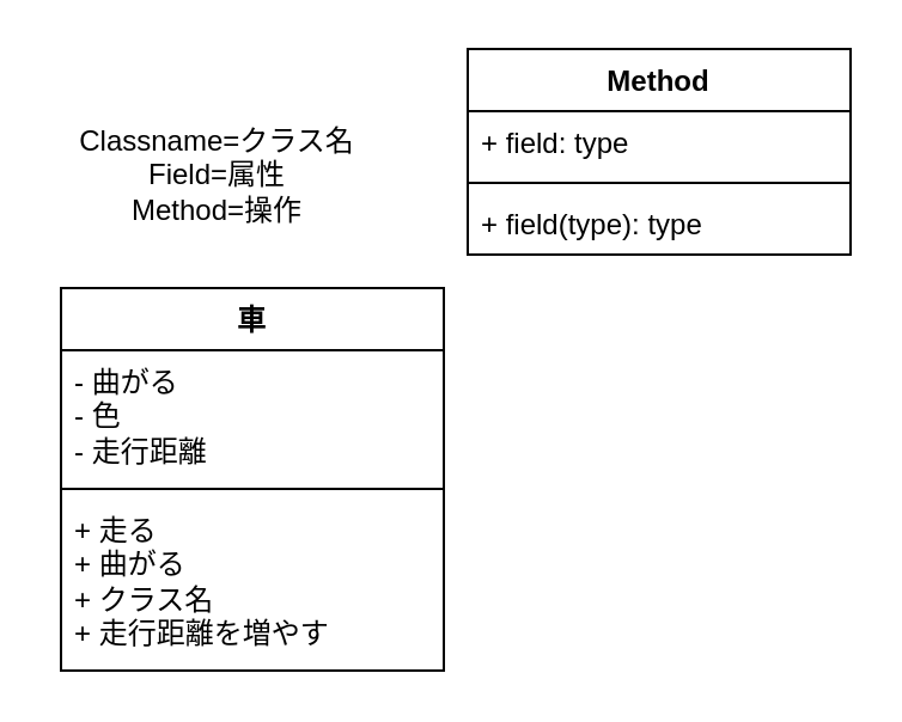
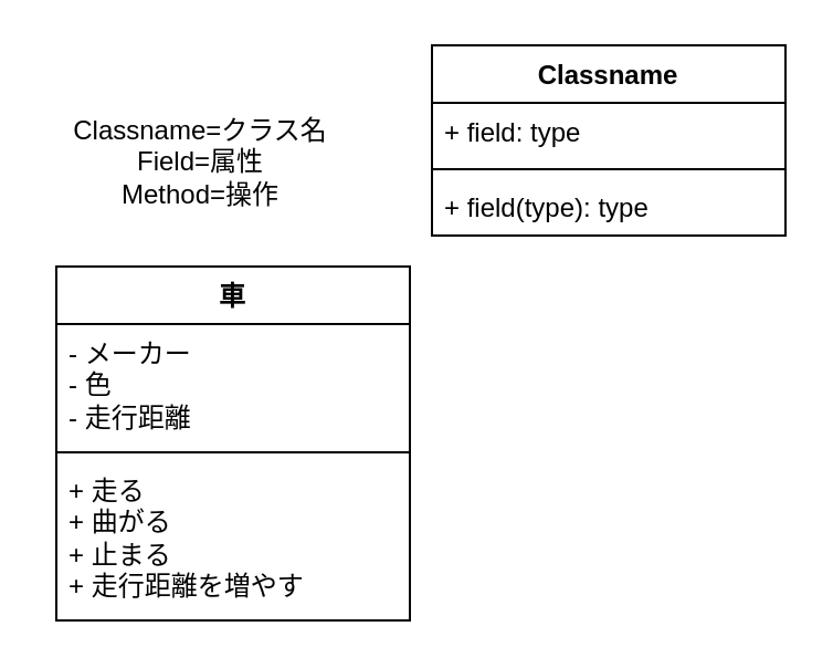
  <mxCell id="0" />
  <mxCell id="1" parent="0" />
  <mxCell id="2" value="車" style="swimlane;fontStyle=1;align=center;verticalAlign=top;childLayout=stackLayout;horizontal=1;startSize=26;horizontalStack=0;resizeParent=1;resizeParentMax=0;resizeLast=0;collapsible=1;marginBottom=0;whiteSpace=wrap;html=1;" vertex="1" parent="1"><mxGeometry x="25" y="120" width="160" height="160" as="geometry" /></mxCell>
- <mxCell id="3" value="- 曲がる&lt;div&gt;- 色&lt;/div&gt;&lt;div&gt;- 走行距離&lt;/div&gt;" style="text;strokeColor=none;fillColor=none;align=left;verticalAlign=top;spacingLeft=4;spacingRight=4;overflow=hidden;rotatable=0;points=[[0,0.5],[1,0.5]];portConstraint=eastwest;whiteSpace=wrap;html=1;" vertex="1" parent="2"><mxGeometry y="26" width="160" height="54" as="geometry" /></mxCell>
+ <mxCell id="3" value="- メーカー&lt;div&gt;- 色&lt;/div&gt;&lt;div&gt;- 走行距離&lt;/div&gt;" style="text;strokeColor=none;fillColor=none;align=left;verticalAlign=top;spacingLeft=4;spacingRight=4;overflow=hidden;rotatable=0;points=[[0,0.5],[1,0.5]];portConstraint=eastwest;whiteSpace=wrap;html=1;" vertex="1" parent="2"><mxGeometry y="26" width="160" height="54" as="geometry" /></mxCell>
  <mxCell id="4" value="" style="line;strokeWidth=1;fillColor=none;align=left;verticalAlign=middle;spacingTop=-1;spacingLeft=3;spacingRight=3;rotatable=0;labelPosition=right;points=[];portConstraint=eastwest;strokeColor=inherit;" vertex="1" parent="2"><mxGeometry y="80" width="160" height="8" as="geometry" /></mxCell>
- <mxCell id="5" value="+ 走る&lt;div&gt;+ 曲がる&lt;/div&gt;&lt;div&gt;+ クラス名&lt;/div&gt;&lt;div&gt;+ 走行距離を増やす&lt;/div&gt;" style="text;strokeColor=none;fillColor=none;align=left;verticalAlign=top;spacingLeft=4;spacingRight=4;overflow=hidden;rotatable=0;points=[[0,0.5],[1,0.5]];portConstraint=eastwest;whiteSpace=wrap;html=1;" vertex="1" parent="2"><mxGeometry y="88" width="160" height="72" as="geometry" /></mxCell>
+ <mxCell id="5" value="+ 走る&lt;div&gt;+ 曲がる&lt;/div&gt;&lt;div&gt;+ 止まる&lt;/div&gt;&lt;div&gt;+ 走行距離を増やす&lt;/div&gt;" style="text;strokeColor=none;fillColor=none;align=left;verticalAlign=top;spacingLeft=4;spacingRight=4;overflow=hidden;rotatable=0;points=[[0,0.5],[1,0.5]];portConstraint=eastwest;whiteSpace=wrap;html=1;" vertex="1" parent="2"><mxGeometry y="88" width="160" height="72" as="geometry" /></mxCell>
  <mxCell id="6" value="Classname=クラス名&lt;div&gt;Field=属性&lt;/div&gt;&lt;div&gt;Method=操作&lt;/div&gt;" style="text;html=1;align=center;verticalAlign=middle;resizable=0;points=[];autosize=1;strokeColor=none;fillColor=none;" vertex="1" parent="1"><mxGeometry x="20" y="43" width="140" height="60" as="geometry" /></mxCell>
- <mxCell id="7" value="Method" style="swimlane;fontStyle=1;align=center;verticalAlign=top;childLayout=stackLayout;horizontal=1;startSize=26;horizontalStack=0;resizeParent=1;resizeParentMax=0;resizeLast=0;collapsible=1;marginBottom=0;whiteSpace=wrap;html=1;" vertex="1" parent="1"><mxGeometry x="195" y="20" width="160" height="86" as="geometry" /></mxCell>
+ <mxCell id="7" value="Classname" style="swimlane;fontStyle=1;align=center;verticalAlign=top;childLayout=stackLayout;horizontal=1;startSize=26;horizontalStack=0;resizeParent=1;resizeParentMax=0;resizeLast=0;collapsible=1;marginBottom=0;whiteSpace=wrap;html=1;" vertex="1" parent="1"><mxGeometry x="195" y="20" width="160" height="86" as="geometry" /></mxCell>
  <mxCell id="8" value="+ field: type" style="text;strokeColor=none;fillColor=none;align=left;verticalAlign=top;spacingLeft=4;spacingRight=4;overflow=hidden;rotatable=0;points=[[0,0.5],[1,0.5]];portConstraint=eastwest;whiteSpace=wrap;html=1;" vertex="1" parent="7"><mxGeometry y="26" width="160" height="26" as="geometry" /></mxCell>
  <mxCell id="9" value="" style="line;strokeWidth=1;fillColor=none;align=left;verticalAlign=middle;spacingTop=-1;spacingLeft=3;spacingRight=3;rotatable=0;labelPosition=right;points=[];portConstraint=eastwest;strokeColor=inherit;" vertex="1" parent="7"><mxGeometry y="52" width="160" height="8" as="geometry" /></mxCell>
  <mxCell id="10" value="+ field(type): type" style="text;strokeColor=none;fillColor=none;align=left;verticalAlign=top;spacingLeft=4;spacingRight=4;overflow=hidden;rotatable=0;points=[[0,0.5],[1,0.5]];portConstraint=eastwest;whiteSpace=wrap;html=1;" vertex="1" parent="7"><mxGeometry y="60" width="160" height="26" as="geometry" /></mxCell>
